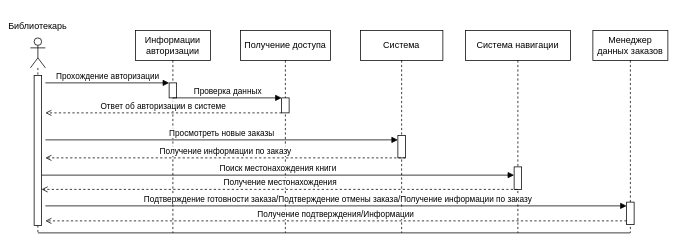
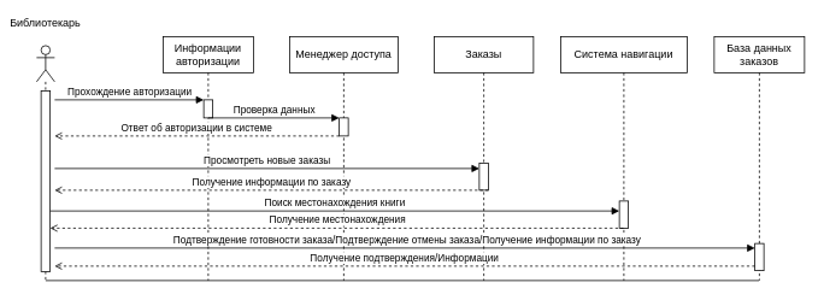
  <mxCell id="0" />
  <mxCell id="1" parent="0" />
  <mxCell id="2" value="" style="shape=umlLifeline;perimeter=lifelinePerimeter;whiteSpace=wrap;html=1;container=1;dropTarget=0;collapsible=0;recursiveResize=0;outlineConnect=0;portConstraint=eastwest;newEdgeStyle={&quot;curved&quot;:0,&quot;rounded&quot;:0};participant=umlActor;" parent="1" vertex="1"><mxGeometry x="40" y="50" width="20" height="260" as="geometry" /></mxCell>
  <mxCell id="3" value="" style="html=1;points=[[0,0,0,0,5],[0,1,0,0,-5],[1,0,0,0,5],[1,1,0,0,-5]];perimeter=orthogonalPerimeter;outlineConnect=0;targetShapes=umlLifeline;portConstraint=eastwest;newEdgeStyle={&quot;curved&quot;:0,&quot;rounded&quot;:0};" parent="2" vertex="1"><mxGeometry x="5" y="50" width="10" height="200" as="geometry" /></mxCell>
- <mxCell id="4" value="Библиотекарь" style="text;html=1;align=center;verticalAlign=middle;whiteSpace=wrap;rounded=0;" parent="1" vertex="1"><mxGeometry x="20" y="20" width="60" height="30" as="geometry" /></mxCell>
+ <mxCell id="4" value="Библиотекарь" style="text;html=1;align=center;verticalAlign=middle;whiteSpace=wrap;rounded=0;" parent="1" vertex="1"><mxGeometry x="20" y="10" width="60" height="30" as="geometry" /></mxCell>
  <mxCell id="5" value="Информации авторизации" style="shape=umlLifeline;perimeter=lifelinePerimeter;whiteSpace=wrap;html=1;container=1;dropTarget=0;collapsible=0;recursiveResize=0;outlineConnect=0;portConstraint=eastwest;newEdgeStyle={&quot;curved&quot;:0,&quot;rounded&quot;:0};" parent="1" vertex="1"><mxGeometry x="180" y="40" width="100" height="270" as="geometry" /></mxCell>
  <mxCell id="6" value="" style="html=1;points=[[0,0,0,0,5],[0,1,0,0,-5],[1,0,0,0,5],[1,1,0,0,-5]];perimeter=orthogonalPerimeter;outlineConnect=0;targetShapes=umlLifeline;portConstraint=eastwest;newEdgeStyle={&quot;curved&quot;:0,&quot;rounded&quot;:0};" parent="5" vertex="1"><mxGeometry x="45" y="70" width="10" height="20" as="geometry" /></mxCell>
- <mxCell id="7" value="Получение доступа" style="shape=umlLifeline;perimeter=lifelinePerimeter;whiteSpace=wrap;html=1;container=1;dropTarget=0;collapsible=0;recursiveResize=0;outlineConnect=0;portConstraint=eastwest;newEdgeStyle={&quot;curved&quot;:0,&quot;rounded&quot;:0};" parent="1" vertex="1"><mxGeometry x="320" y="40" width="120" height="270" as="geometry" /></mxCell>
+ <mxCell id="7" value="Менеджер доступа" style="shape=umlLifeline;perimeter=lifelinePerimeter;whiteSpace=wrap;html=1;container=1;dropTarget=0;collapsible=0;recursiveResize=0;outlineConnect=0;portConstraint=eastwest;newEdgeStyle={&quot;curved&quot;:0,&quot;rounded&quot;:0};" parent="1" vertex="1"><mxGeometry x="320" y="40" width="120" height="270" as="geometry" /></mxCell>
  <mxCell id="8" value="" style="html=1;points=[[0,0,0,0,5],[0,1,0,0,-5],[1,0,0,0,5],[1,1,0,0,-5]];perimeter=orthogonalPerimeter;outlineConnect=0;targetShapes=umlLifeline;portConstraint=eastwest;newEdgeStyle={&quot;curved&quot;:0,&quot;rounded&quot;:0};" parent="7" vertex="1"><mxGeometry x="55" y="90" width="10" height="20" as="geometry" /></mxCell>
- <mxCell id="9" value="Система" style="shape=umlLifeline;perimeter=lifelinePerimeter;whiteSpace=wrap;html=1;container=1;dropTarget=0;collapsible=0;recursiveResize=0;outlineConnect=0;portConstraint=eastwest;newEdgeStyle={&quot;curved&quot;:0,&quot;rounded&quot;:0};" parent="1" vertex="1"><mxGeometry x="480" y="40" width="110" height="270" as="geometry" /></mxCell>
+ <mxCell id="9" value="Заказы" style="shape=umlLifeline;perimeter=lifelinePerimeter;whiteSpace=wrap;html=1;container=1;dropTarget=0;collapsible=0;recursiveResize=0;outlineConnect=0;portConstraint=eastwest;newEdgeStyle={&quot;curved&quot;:0,&quot;rounded&quot;:0};" parent="1" vertex="1"><mxGeometry x="480" y="40" width="110" height="270" as="geometry" /></mxCell>
  <mxCell id="10" value="" style="html=1;points=[[0,0,0,0,5],[0,1,0,0,-5],[1,0,0,0,5],[1,1,0,0,-5]];perimeter=orthogonalPerimeter;outlineConnect=0;targetShapes=umlLifeline;portConstraint=eastwest;newEdgeStyle={&quot;curved&quot;:0,&quot;rounded&quot;:0};" parent="9" vertex="1"><mxGeometry x="50" y="140" width="10" height="30" as="geometry" /></mxCell>
  <mxCell id="11" value="Система навигации" style="shape=umlLifeline;perimeter=lifelinePerimeter;whiteSpace=wrap;html=1;container=1;dropTarget=0;collapsible=0;recursiveResize=0;outlineConnect=0;portConstraint=eastwest;newEdgeStyle={&quot;curved&quot;:0,&quot;rounded&quot;:0};" parent="1" vertex="1"><mxGeometry x="620" y="40" width="140" height="270" as="geometry" /></mxCell>
  <mxCell id="12" value="" style="html=1;points=[[0,0,0,0,5],[0,1,0,0,-5],[1,0,0,0,5],[1,1,0,0,-5]];perimeter=orthogonalPerimeter;outlineConnect=0;targetShapes=umlLifeline;portConstraint=eastwest;newEdgeStyle={&quot;curved&quot;:0,&quot;rounded&quot;:0};" parent="11" vertex="1"><mxGeometry x="65" y="182" width="10" height="30" as="geometry" /></mxCell>
- <mxCell id="13" value="Менеджер данных заказов" style="shape=umlLifeline;perimeter=lifelinePerimeter;whiteSpace=wrap;html=1;container=1;dropTarget=0;collapsible=0;recursiveResize=0;outlineConnect=0;portConstraint=eastwest;newEdgeStyle={&quot;curved&quot;:0,&quot;rounded&quot;:0};" parent="1" vertex="1"><mxGeometry x="790" y="40" width="100" height="270" as="geometry" /></mxCell>
+ <mxCell id="13" value="База данных заказов" style="shape=umlLifeline;perimeter=lifelinePerimeter;whiteSpace=wrap;html=1;container=1;dropTarget=0;collapsible=0;recursiveResize=0;outlineConnect=0;portConstraint=eastwest;newEdgeStyle={&quot;curved&quot;:0,&quot;rounded&quot;:0};" parent="1" vertex="1"><mxGeometry x="790" y="40" width="100" height="270" as="geometry" /></mxCell>
  <mxCell id="14" value="" style="html=1;points=[[0,0,0,0,5],[0,1,0,0,-5],[1,0,0,0,5],[1,1,0,0,-5]];perimeter=orthogonalPerimeter;outlineConnect=0;targetShapes=umlLifeline;portConstraint=eastwest;newEdgeStyle={&quot;curved&quot;:0,&quot;rounded&quot;:0};" parent="13" vertex="1"><mxGeometry x="45" y="229" width="10" height="30" as="geometry" /></mxCell>
  <mxCell id="15" value="Прохождение авторизации" style="html=1;verticalAlign=bottom;endArrow=block;curved=0;rounded=0;" parent="1" target="6" edge="1"><mxGeometry x="0.006" width="80" relative="1" as="geometry"><mxPoint x="60" y="110" as="sourcePoint" /><mxPoint x="230" y="110" as="targetPoint" /><mxPoint as="offset" /></mxGeometry></mxCell>
  <mxCell id="16" value="Просмотреть новые заказы" style="html=1;verticalAlign=bottom;endArrow=block;curved=0;rounded=0;" parent="1" edge="1"><mxGeometry x="0.001" width="80" relative="1" as="geometry"><mxPoint x="60" y="186" as="sourcePoint" /><mxPoint x="530" y="186" as="targetPoint" /><mxPoint as="offset" /></mxGeometry></mxCell>
  <mxCell id="17" value="" style="endArrow=none;html=1;rounded=0;" parent="1" edge="1"><mxGeometry width="50" height="50" relative="1" as="geometry"><mxPoint x="50" y="310" as="sourcePoint" /><mxPoint x="839.5" y="310" as="targetPoint" /></mxGeometry></mxCell>
  <mxCell id="18" value="Проверка данных" style="html=1;verticalAlign=bottom;endArrow=block;curved=0;rounded=0;" parent="1" target="8" edge="1"><mxGeometry x="0.006" width="80" relative="1" as="geometry"><mxPoint x="230" y="130" as="sourcePoint" /><mxPoint x="370" y="130" as="targetPoint" /><mxPoint as="offset" /></mxGeometry></mxCell>
  <mxCell id="19" value="Ответ об авторизации в системе" style="html=1;verticalAlign=bottom;endArrow=open;curved=0;rounded=0;exitX=0.5;exitY=0;exitDx=0;exitDy=0;exitPerimeter=0;dashed=1;endFill=0;" parent="1" edge="1"><mxGeometry width="80" relative="1" as="geometry"><mxPoint x="375" y="150" as="sourcePoint" /><mxPoint x="60" y="150" as="targetPoint" /><mxPoint as="offset" /></mxGeometry></mxCell>
  <mxCell id="20" value="Получение информации по заказу" style="html=1;verticalAlign=bottom;endArrow=open;curved=0;rounded=0;exitX=0.5;exitY=0;exitDx=0;exitDy=0;exitPerimeter=0;dashed=1;endFill=0;" parent="1" edge="1"><mxGeometry width="80" relative="1" as="geometry"><mxPoint x="540" y="210" as="sourcePoint" /><mxPoint x="60" y="210" as="targetPoint" /><mxPoint as="offset" /></mxGeometry></mxCell>
  <mxCell id="21" value="Подтверждение готовности заказа/Подтверждение отмены заказа/Получение информации по заказу" style="html=1;verticalAlign=bottom;endArrow=block;curved=0;rounded=0;" parent="1" target="14" edge="1"><mxGeometry x="0.006" width="80" relative="1" as="geometry"><mxPoint x="60" y="274" as="sourcePoint" /><mxPoint x="830" y="274" as="targetPoint" /><mxPoint as="offset" /></mxGeometry></mxCell>
  <mxCell id="22" value="Получение подтверждения/Информации" style="html=1;verticalAlign=bottom;endArrow=open;curved=0;rounded=0;exitX=0.5;exitY=0;exitDx=0;exitDy=0;exitPerimeter=0;dashed=1;endFill=0;" parent="1" edge="1"><mxGeometry width="80" relative="1" as="geometry"><mxPoint x="835" y="294" as="sourcePoint" /><mxPoint x="60" y="294" as="targetPoint" /><mxPoint as="offset" /></mxGeometry></mxCell>
  <mxCell id="23" value="Поиск местонахождения книги" style="html=1;verticalAlign=bottom;endArrow=block;curved=0;rounded=0;" parent="1" edge="1"><mxGeometry width="80" relative="1" as="geometry"><mxPoint x="55" y="233" as="sourcePoint" /><mxPoint x="685" y="233" as="targetPoint" /></mxGeometry></mxCell>
  <mxCell id="24" value="Получение местонахождения" style="html=1;verticalAlign=bottom;endArrow=open;curved=0;rounded=0;dashed=1;endFill=0;" parent="1" edge="1"><mxGeometry width="80" relative="1" as="geometry"><mxPoint x="689.5" y="252" as="sourcePoint" /><mxPoint x="55" y="252" as="targetPoint" /><mxPoint as="offset" /></mxGeometry></mxCell>
